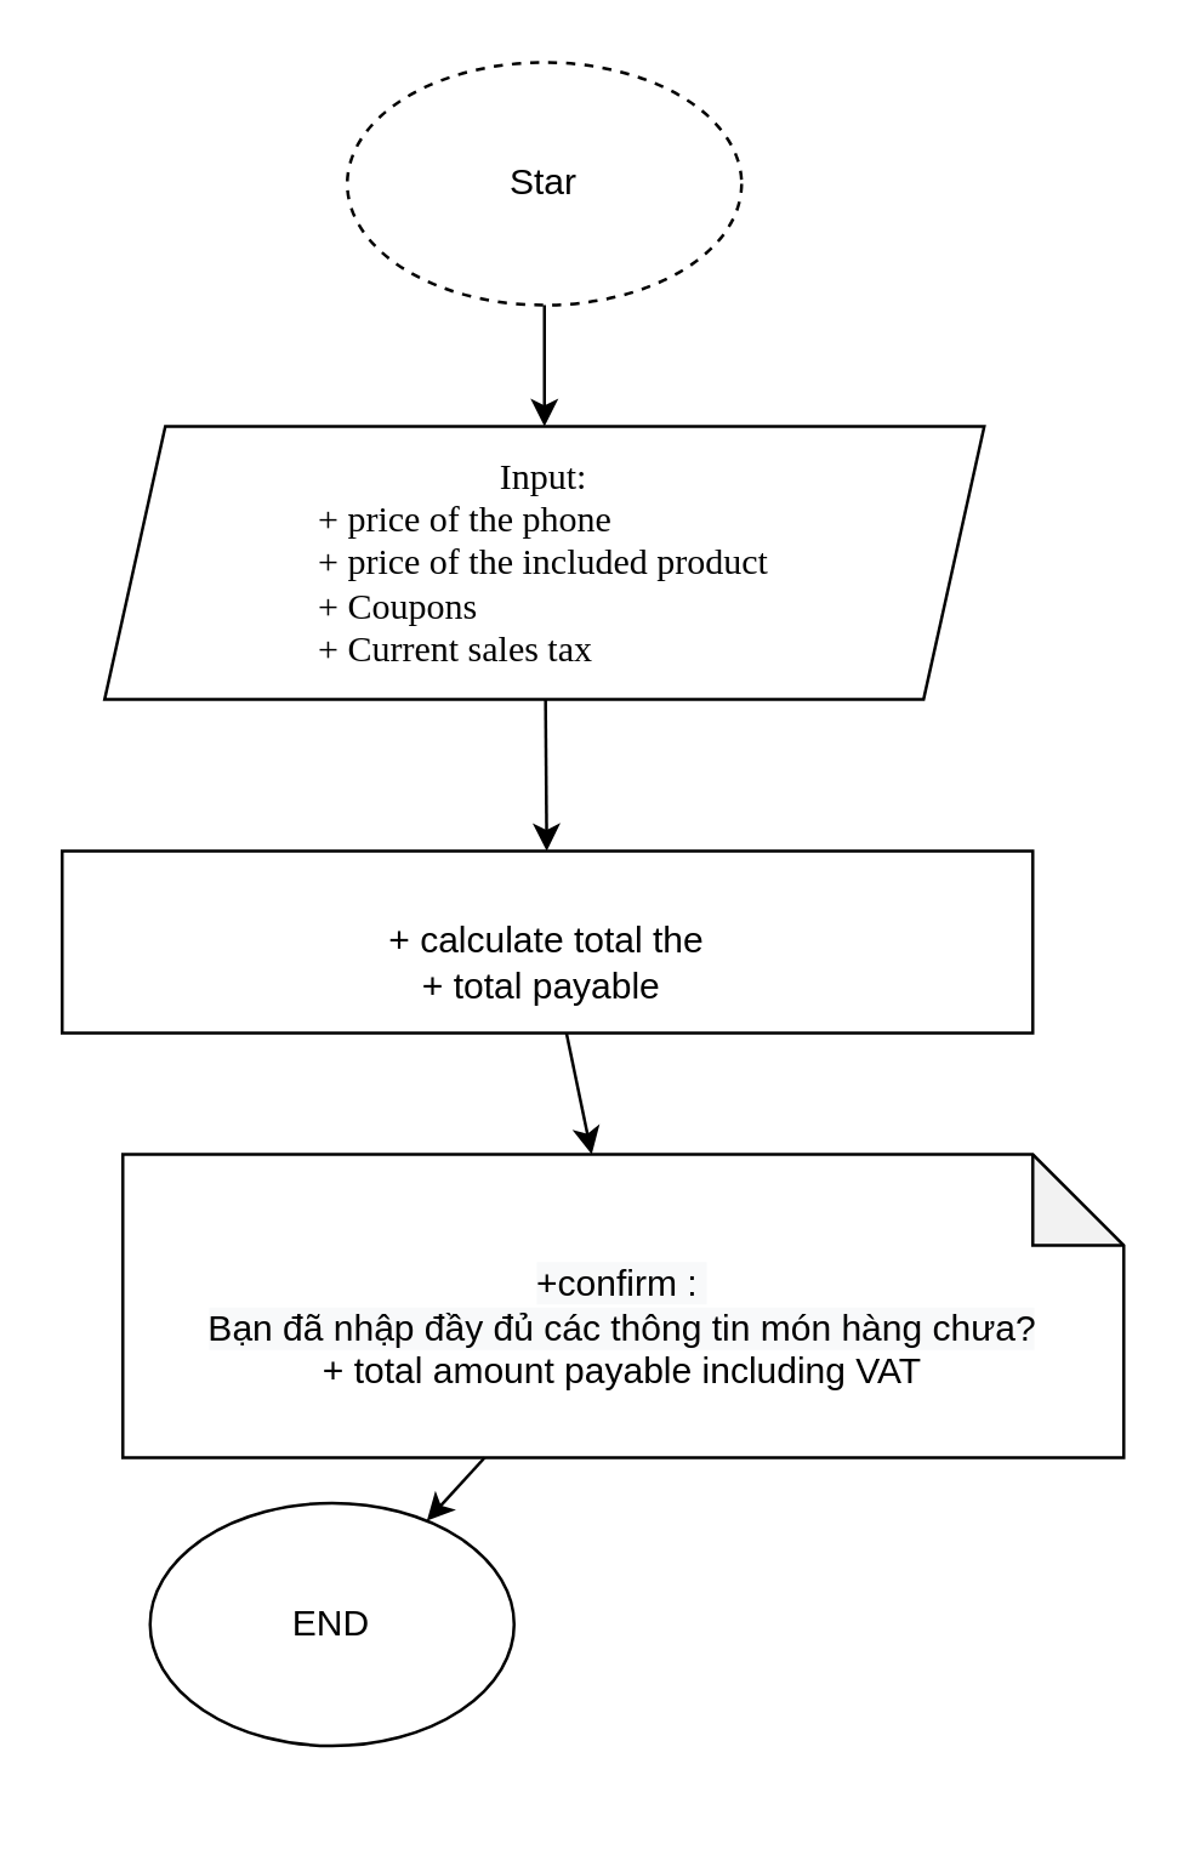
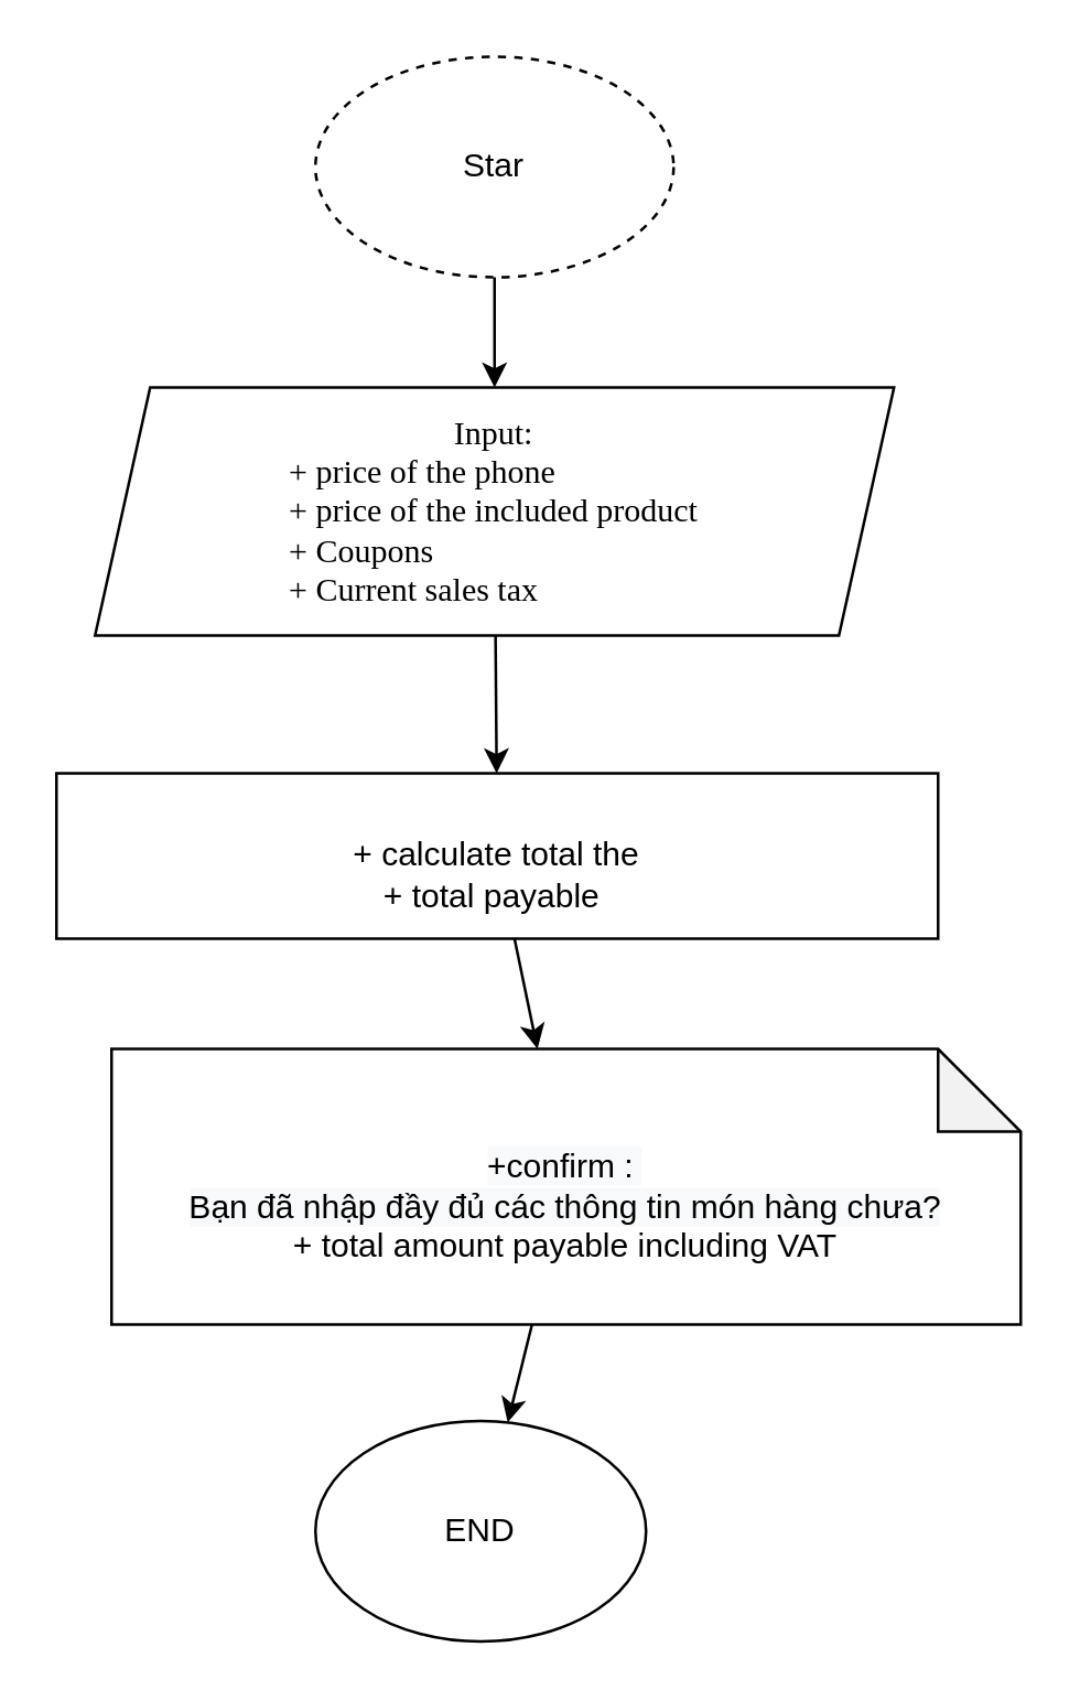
  <mxCell id="0" />
  <mxCell id="1" parent="0" />
  <mxCell id="2" value="Star" style="ellipse;whiteSpace=wrap;html=1;dashed=1;" vertex="1" parent="1"><mxGeometry x="114" y="20" width="130" height="80" as="geometry" /></mxCell>
  <mxCell id="3" value="&lt;font style=&quot;&quot; face=&quot;Times New Roman&quot;&gt;Input:&lt;br&gt;&lt;div style=&quot;text-align: left;&quot;&gt;&lt;span style=&quot;background-color: initial;&quot;&gt;+ price of the phone&lt;/span&gt;&lt;/div&gt;&lt;div style=&quot;text-align: left;&quot;&gt;&lt;span style=&quot;background-color: initial;&quot;&gt;+ price of the included product&lt;/span&gt;&lt;/div&gt;&lt;div style=&quot;text-align: left;&quot;&gt;&lt;span style=&quot;background-color: initial;&quot;&gt;+ Coupons&lt;/span&gt;&lt;/div&gt;&lt;div style=&quot;text-align: left;&quot;&gt;&lt;span style=&quot;background-color: initial;&quot;&gt;+ Current sales tax&lt;/span&gt;&lt;/div&gt;&lt;/font&gt;" style="shape=parallelogram;perimeter=parallelogramPerimeter;whiteSpace=wrap;html=1;fixedSize=1;" vertex="1" parent="1"><mxGeometry x="34" y="140" width="290" height="90" as="geometry" /></mxCell>
  <mxCell id="4" value="&lt;span class=&quot;fontstyle0&quot;&gt;&lt;br&gt;+ calculate total the&lt;br&gt;+ total payable&amp;nbsp;&lt;br&gt;&lt;/span&gt; " style="rounded=0;whiteSpace=wrap;html=1;" vertex="1" parent="1"><mxGeometry x="20" y="280" width="320" height="60" as="geometry" /></mxCell>
  <mxCell id="5" value="&lt;br&gt;&lt;span style=&quot;color: rgb(0, 0, 0); font-family: Helvetica; font-size: 12px; font-style: normal; font-variant-ligatures: normal; font-variant-caps: normal; font-weight: 400; letter-spacing: normal; orphans: 2; text-align: center; text-indent: 0px; text-transform: none; widows: 2; word-spacing: 0px; -webkit-text-stroke-width: 0px; background-color: rgb(248, 249, 250); text-decoration-thickness: initial; text-decoration-style: initial; text-decoration-color: initial; float: none; display: inline !important;&quot;&gt;+confirm :&amp;nbsp;&lt;/span&gt;&lt;br style=&quot;color: rgb(0, 0, 0); font-family: Helvetica; font-size: 12px; font-style: normal; font-variant-ligatures: normal; font-variant-caps: normal; font-weight: 400; letter-spacing: normal; orphans: 2; text-align: center; text-indent: 0px; text-transform: none; widows: 2; word-spacing: 0px; -webkit-text-stroke-width: 0px; background-color: rgb(248, 249, 250); text-decoration-thickness: initial; text-decoration-style: initial; text-decoration-color: initial;&quot;&gt;&lt;span style=&quot;color: rgb(0, 0, 0); font-family: Helvetica; font-size: 12px; font-style: normal; font-variant-ligatures: normal; font-variant-caps: normal; font-weight: 400; letter-spacing: normal; orphans: 2; text-align: center; text-indent: 0px; text-transform: none; widows: 2; word-spacing: 0px; -webkit-text-stroke-width: 0px; background-color: rgb(248, 249, 250); text-decoration-thickness: initial; text-decoration-style: initial; text-decoration-color: initial;&quot; class=&quot;fontstyle0&quot;&gt;Bạn đã nhập đầy đủ các thông tin món hàng chưa?&lt;br&gt;&lt;/span&gt;+ total amount payable including VAT&lt;br&gt;" style="shape=note;whiteSpace=wrap;html=1;backgroundOutline=1;darkOpacity=0.05;rotation=0;" vertex="1" parent="1"><mxGeometry x="40" y="380" width="330" height="100" as="geometry" /></mxCell>
- <mxCell id="6" value="END" style="ellipse;whiteSpace=wrap;html=1;" vertex="1" parent="1"><mxGeometry x="49" y="495" width="120" height="80" as="geometry" /></mxCell>
+ <mxCell id="6" value="END" style="ellipse;whiteSpace=wrap;html=1;" vertex="1" parent="1"><mxGeometry x="114" y="515" width="120" height="80" as="geometry" /></mxCell>
  <mxCell id="7" value="" style="endArrow=classic;html=1;rounded=0;fontFamily=Times New Roman;fontSize=12;" edge="1" parent="1" source="2" target="3"><mxGeometry width="50" height="50" relative="1" as="geometry"><mxPoint x="340" y="90" as="sourcePoint" /><mxPoint x="420" y="210" as="targetPoint" /><Array as="points" /></mxGeometry></mxCell>
  <mxCell id="8" value="" style="endArrow=classic;html=1;rounded=0;fontFamily=Times New Roman;fontSize=12;" edge="1" parent="1" source="3" target="4"><mxGeometry width="50" height="50" relative="1" as="geometry"><mxPoint x="-50" y="280" as="sourcePoint" /><mxPoint x="0" y="230" as="targetPoint" /></mxGeometry></mxCell>
  <mxCell id="9" value="" style="endArrow=classic;html=1;rounded=0;fontFamily=Times New Roman;fontSize=12;" edge="1" parent="1" source="4" target="5"><mxGeometry width="50" height="50" relative="1" as="geometry"><mxPoint x="-100" y="430" as="sourcePoint" /><mxPoint x="-50" y="380" as="targetPoint" /></mxGeometry></mxCell>
  <mxCell id="10" value="" style="endArrow=classic;html=1;rounded=0;fontFamily=Times New Roman;fontSize=12;" edge="1" parent="1" source="5" target="6"><mxGeometry width="50" height="50" relative="1" as="geometry"><mxPoint x="-120" y="470" as="sourcePoint" /><mxPoint x="-70" y="420" as="targetPoint" /></mxGeometry></mxCell>
